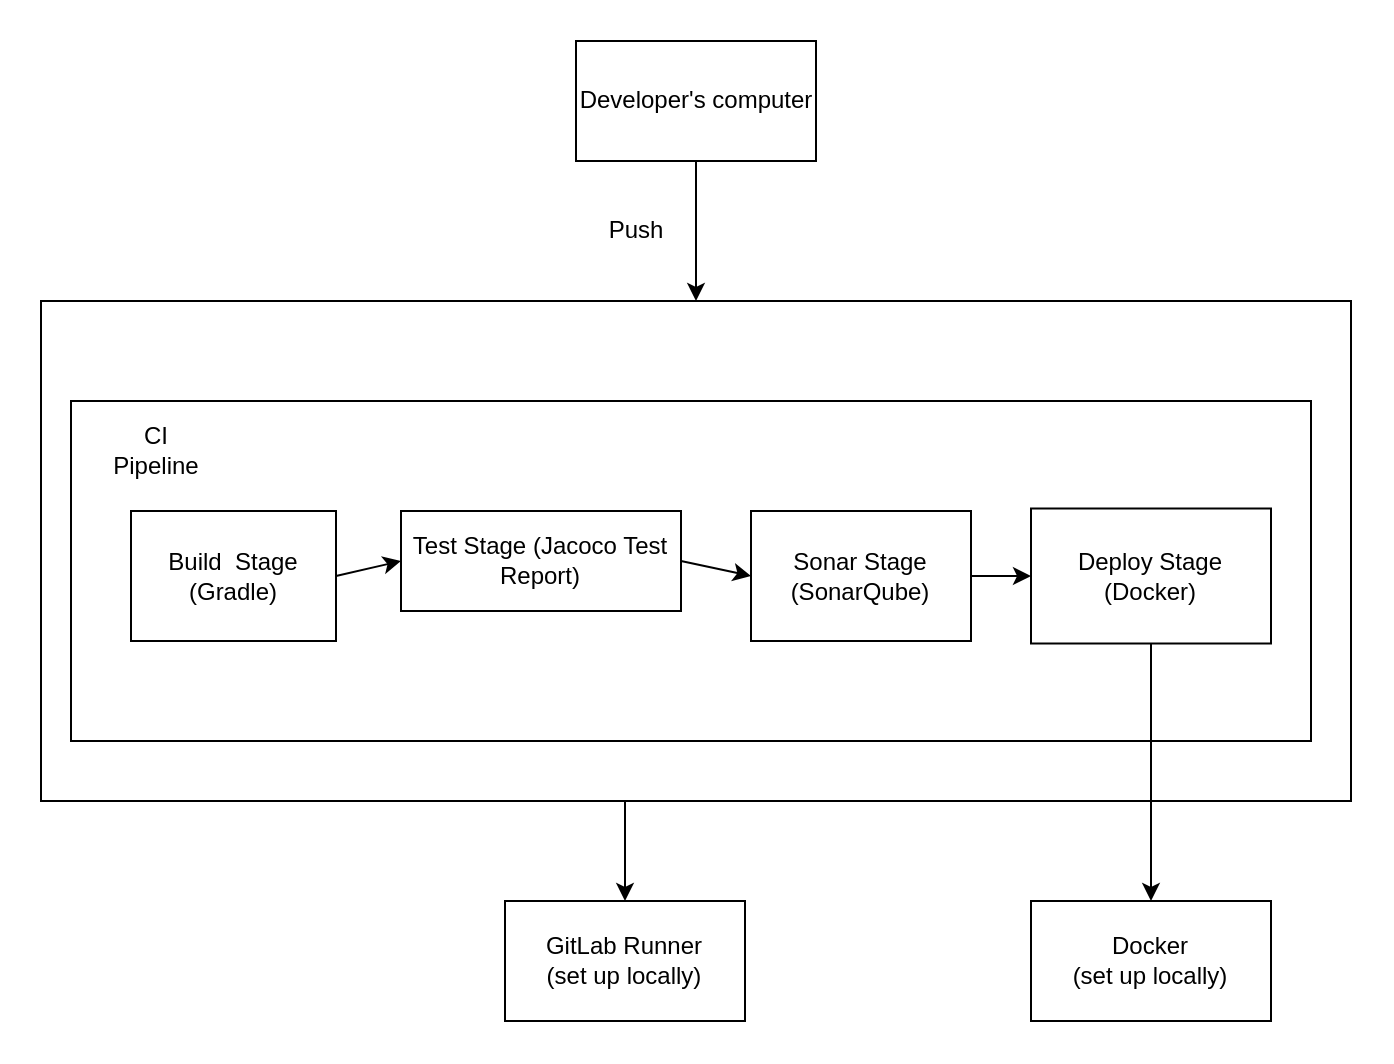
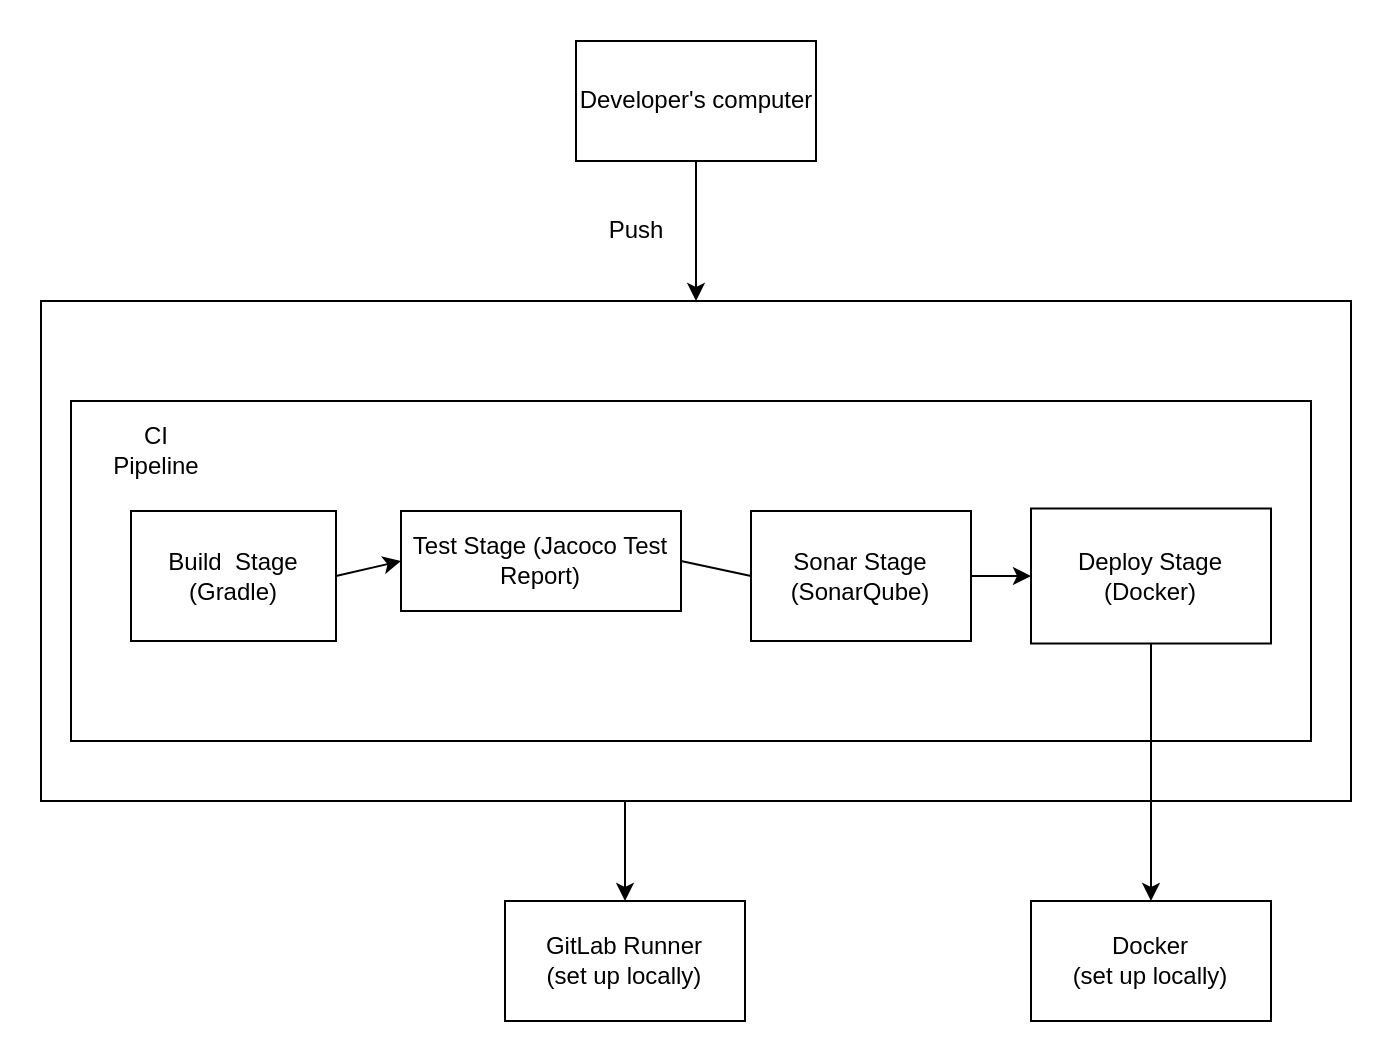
  <mxCell id="0" />
  <mxCell id="1" parent="0" />
  <mxCell id="2" value="Developer's computer" style="rounded=0;whiteSpace=wrap;html=1;" parent="1" vertex="1"><mxGeometry x="287.5" y="20" width="120" height="60" as="geometry" /></mxCell>
  <mxCell id="3" value="" style="rounded=0;whiteSpace=wrap;html=1;" parent="1" vertex="1"><mxGeometry x="20" y="150" width="655" height="250" as="geometry" /></mxCell>
  <mxCell id="4" value="" style="rounded=0;whiteSpace=wrap;html=1;" parent="1" vertex="1"><mxGeometry x="35" y="200" width="620" height="170" as="geometry" /></mxCell>
  <mxCell id="5" value="CI Pipeline" style="text;html=1;align=center;verticalAlign=middle;whiteSpace=wrap;rounded=0;" parent="1" vertex="1"><mxGeometry x="47.5" y="210" width="60" height="30" as="geometry" /></mxCell>
  <mxCell id="6" value="Build&amp;nbsp; Stage (Gradle)" style="rounded=0;whiteSpace=wrap;html=1;" parent="1" vertex="1"><mxGeometry x="65" y="255" width="102.5" height="65" as="geometry" /></mxCell>
  <mxCell id="7" value="Test Stage (Jacoco Test Report)" style="rounded=0;whiteSpace=wrap;html=1;" parent="1" vertex="1"><mxGeometry x="200" y="255" width="140" height="50" as="geometry" /></mxCell>
  <mxCell id="8" style="edgeStyle=orthogonalEdgeStyle;rounded=0;orthogonalLoop=1;jettySize=auto;html=1;entryX=0;entryY=0.5;entryDx=0;entryDy=0;" edge="1" parent="1" source="9" target="17"><mxGeometry relative="1" as="geometry" /></mxCell>
  <mxCell id="9" value="Sonar Stage (SonarQube)" style="rounded=0;whiteSpace=wrap;html=1;" parent="1" vertex="1"><mxGeometry x="375" y="255" width="110" height="65" as="geometry" /></mxCell>
  <mxCell id="10" value="" style="endArrow=classic;html=1;rounded=0;exitX=1;exitY=0.5;exitDx=0;exitDy=0;entryX=0;entryY=0.5;entryDx=0;entryDy=0;" parent="1" source="6" target="7" edge="1"><mxGeometry width="50" height="50" relative="1" as="geometry"><mxPoint x="245" y="390" as="sourcePoint" /><mxPoint x="295" y="340" as="targetPoint" /></mxGeometry></mxCell>
  <mxCell id="11" value="" style="endArrow=classic;html=1;rounded=0;entryX=0.5;entryY=0;entryDx=0;entryDy=0;" parent="1" source="2" target="3" edge="1"><mxGeometry width="50" height="50" relative="1" as="geometry"><mxPoint x="245" y="390" as="sourcePoint" /><mxPoint x="335" y="150" as="targetPoint" /></mxGeometry></mxCell>
- <mxCell id="12" value="" style="endArrow=classic;html=1;rounded=0;exitX=1;exitY=0.5;exitDx=0;exitDy=0;entryX=0;entryY=0.5;entryDx=0;entryDy=0;" parent="1" source="7" target="9" edge="1"><mxGeometry width="50" height="50" relative="1" as="geometry"><mxPoint x="245" y="390" as="sourcePoint" /><mxPoint x="295" y="340" as="targetPoint" /></mxGeometry></mxCell>
+ <mxCell id="12" value="" style="endArrow=none;html=1;rounded=0;exitX=1;exitY=0.5;exitDx=0;exitDy=0;entryX=0;entryY=0.5;entryDx=0;entryDy=0;" parent="1" source="7" target="9" edge="1"><mxGeometry width="50" height="50" relative="1" as="geometry"><mxPoint x="245" y="390" as="sourcePoint" /><mxPoint x="295" y="340" as="targetPoint" /></mxGeometry></mxCell>
  <mxCell id="13" value="" style="endArrow=classic;html=1;rounded=0;entryX=0.5;entryY=0;entryDx=0;entryDy=0;" parent="1" target="14" edge="1"><mxGeometry width="50" height="50" relative="1" as="geometry"><mxPoint x="312" y="400" as="sourcePoint" /><mxPoint x="85" y="440" as="targetPoint" /><Array as="points" /></mxGeometry></mxCell>
  <mxCell id="14" value="GitLab Runner&lt;br&gt;(set up locally)" style="rounded=0;whiteSpace=wrap;html=1;" parent="1" vertex="1"><mxGeometry x="252" y="450" width="120" height="60" as="geometry" /></mxCell>
  <mxCell id="15" value="Push" style="text;html=1;align=center;verticalAlign=middle;whiteSpace=wrap;rounded=0;" parent="1" vertex="1"><mxGeometry x="287.5" y="100" width="60" height="30" as="geometry" /></mxCell>
  <mxCell id="16" style="edgeStyle=orthogonalEdgeStyle;rounded=0;orthogonalLoop=1;jettySize=auto;html=1;entryX=0.5;entryY=0;entryDx=0;entryDy=0;" edge="1" parent="1" source="17" target="18"><mxGeometry relative="1" as="geometry" /></mxCell>
  <mxCell id="17" value="Deploy Stage&lt;br&gt;(Docker)" style="rounded=0;whiteSpace=wrap;html=1;" vertex="1" parent="1"><mxGeometry x="515" y="253.75" width="120" height="67.5" as="geometry" /></mxCell>
  <mxCell id="18" value="Docker&lt;br&gt;(set up locally)" style="rounded=0;whiteSpace=wrap;html=1;" vertex="1" parent="1"><mxGeometry x="515" y="450" width="120" height="60" as="geometry" /></mxCell>
